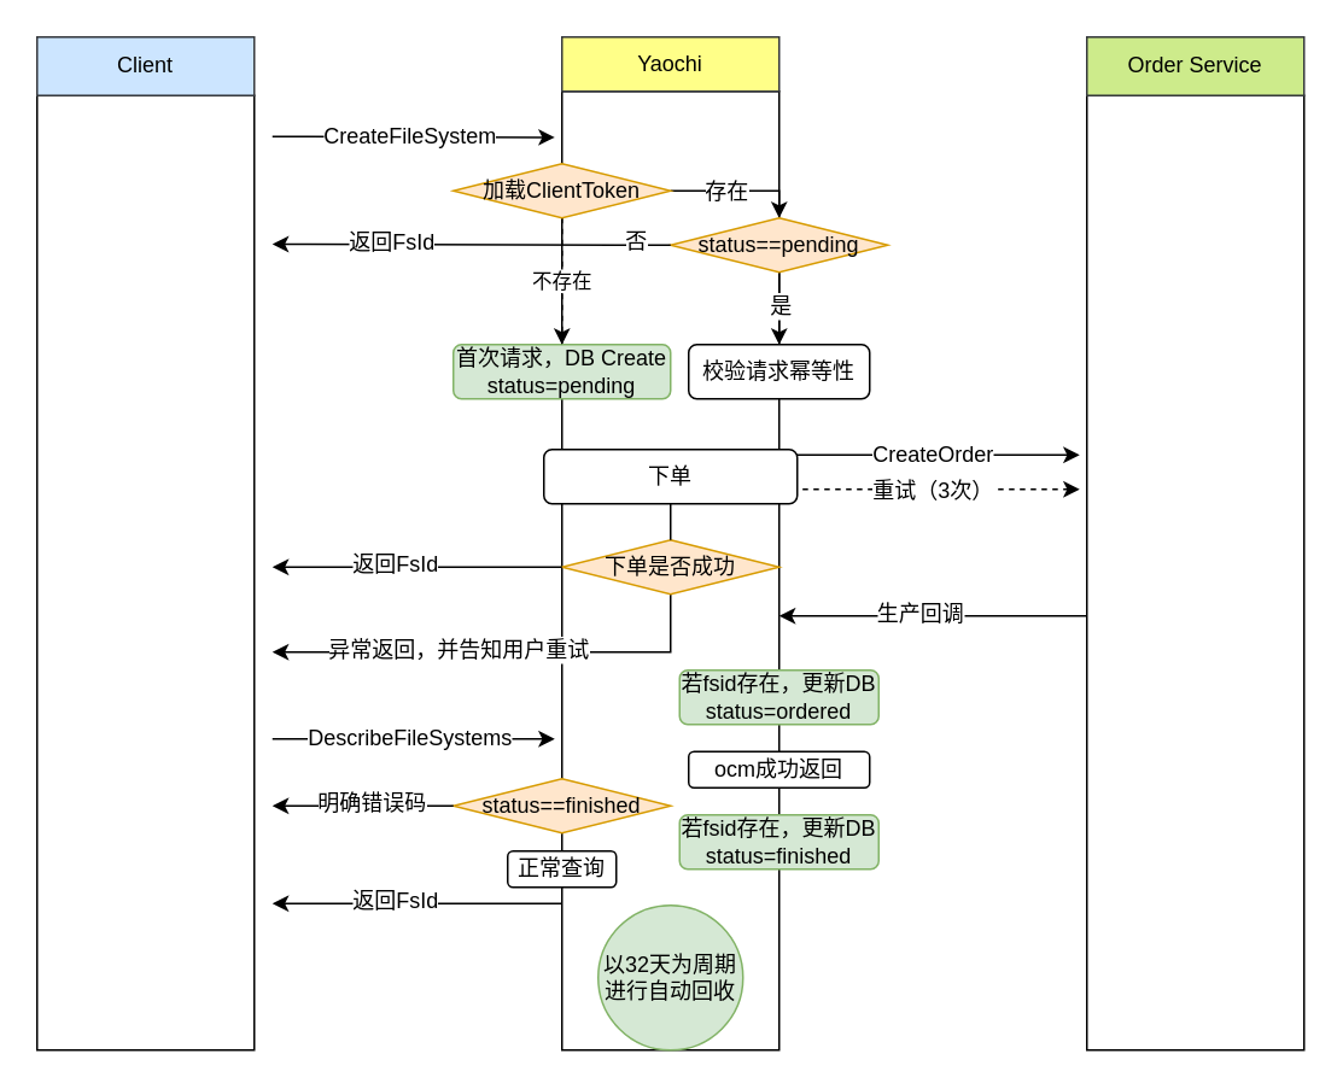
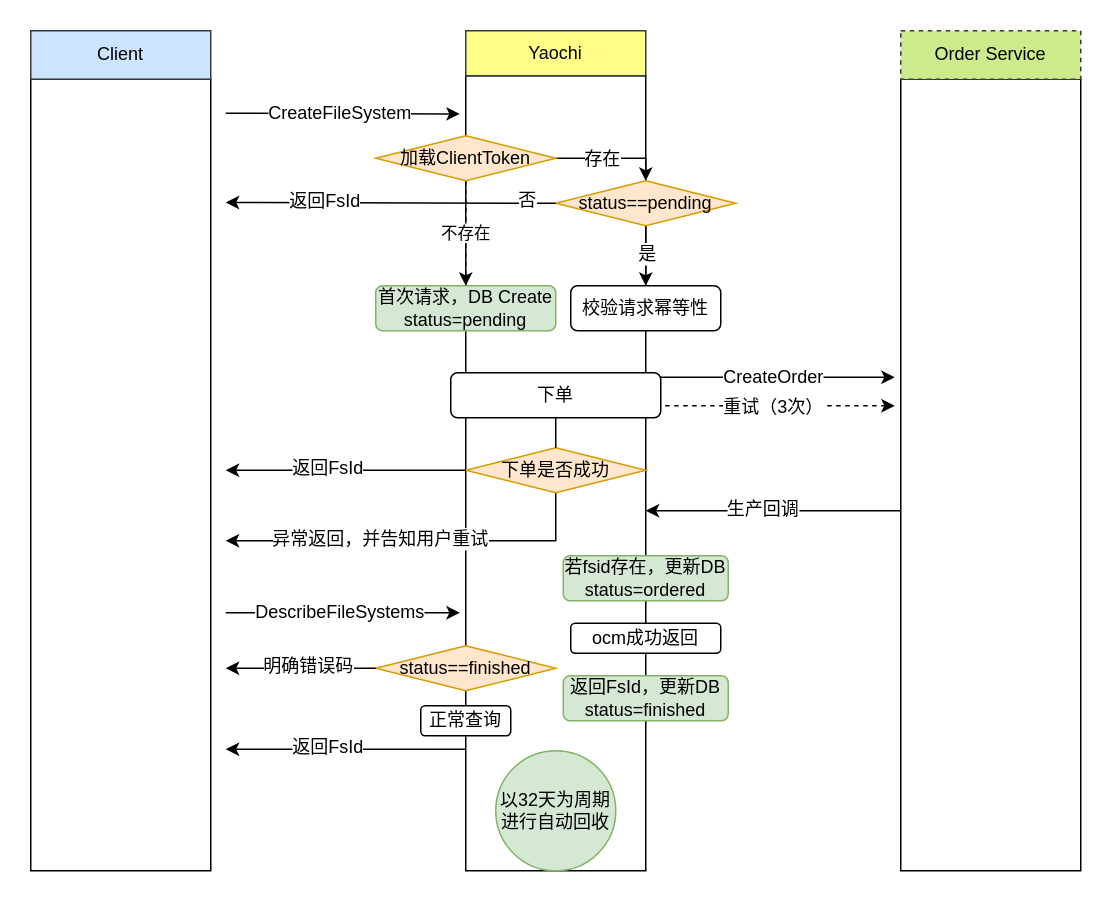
  <mxCell id="0" />
  <mxCell id="1" parent="0" />
  <mxCell id="2" value="" style="rounded=0;whiteSpace=wrap;html=1;" vertex="1" parent="1"><mxGeometry x="310" y="50" width="120" height="530" as="geometry" /></mxCell>
  <mxCell id="3" value="" style="endArrow=classic;html=1;" edge="1" parent="1"><mxGeometry width="50" height="50" relative="1" as="geometry"><mxPoint x="430.96" y="251" as="sourcePoint" /><mxPoint x="596" y="251" as="targetPoint" /></mxGeometry></mxCell>
  <mxCell id="4" value="CreateOrder" style="text;html=1;align=center;verticalAlign=middle;resizable=0;points=[];labelBackgroundColor=#ffffff;" vertex="1" connectable="0" parent="3"><mxGeometry x="-0.151" y="1" relative="1" as="geometry"><mxPoint x="14.01" as="offset" /></mxGeometry></mxCell>
  <mxCell id="5" value="" style="endArrow=classic;html=1;entryX=-0.033;entryY=0.048;entryDx=0;entryDy=0;entryPerimeter=0;" edge="1" parent="1" target="2"><mxGeometry width="50" height="50" relative="1" as="geometry"><mxPoint x="150" y="75" as="sourcePoint" /><mxPoint x="300" y="79" as="targetPoint" /></mxGeometry></mxCell>
  <mxCell id="6" value="CreateFileSystem" style="text;html=1;align=center;verticalAlign=middle;resizable=0;points=[];labelBackgroundColor=#ffffff;" vertex="1" connectable="0" parent="5"><mxGeometry x="-0.221" y="-1" relative="1" as="geometry"><mxPoint x="14.04" y="-1.61" as="offset" /></mxGeometry></mxCell>
  <mxCell id="7" value="" style="endArrow=classic;html=1;dashed=1;" edge="1" parent="1"><mxGeometry width="50" height="50" relative="1" as="geometry"><mxPoint x="430.96" y="270" as="sourcePoint" /><mxPoint x="596" y="270" as="targetPoint" /></mxGeometry></mxCell>
  <mxCell id="8" value="重试（3次）" style="text;html=1;align=center;verticalAlign=middle;resizable=0;points=[];labelBackgroundColor=#ffffff;" vertex="1" connectable="0" parent="7"><mxGeometry x="-0.106" relative="1" as="geometry"><mxPoint x="10" as="offset" /></mxGeometry></mxCell>
  <mxCell id="9" value="" style="endArrow=classic;html=1;" edge="1" parent="1"><mxGeometry width="50" height="50" relative="1" as="geometry"><mxPoint x="606" y="340" as="sourcePoint" /><mxPoint x="430" y="340" as="targetPoint" /></mxGeometry></mxCell>
  <mxCell id="10" value="生产回调" style="text;html=1;align=center;verticalAlign=middle;resizable=0;points=[];labelBackgroundColor=#ffffff;" vertex="1" connectable="0" parent="9"><mxGeometry x="-0.477" y="-2" relative="1" as="geometry"><mxPoint x="-52.06" as="offset" /></mxGeometry></mxCell>
  <mxCell id="11" value="&lt;span style=&quot;text-align: left&quot;&gt;首次请求，DB Create&lt;br&gt;status=pending&lt;br&gt;&lt;/span&gt;" style="rounded=1;whiteSpace=wrap;html=1;fillColor=#d5e8d4;strokeColor=#82b366;" vertex="1" parent="1"><mxGeometry x="250" y="190" width="120" height="30" as="geometry" /></mxCell>
  <mxCell id="12" value="&lt;span style=&quot;text-align: left&quot;&gt;若fsid存在，更新DB status=ordered&lt;/span&gt;" style="rounded=1;whiteSpace=wrap;html=1;fillColor=#d5e8d4;strokeColor=#82b366;" vertex="1" parent="1"><mxGeometry x="375" y="370" width="110" height="30" as="geometry" /></mxCell>
  <mxCell id="13" style="edgeStyle=orthogonalEdgeStyle;rounded=0;orthogonalLoop=1;jettySize=auto;html=1;exitX=1;exitY=0.5;exitDx=0;exitDy=0;" edge="1" parent="1" source="16" target="19"><mxGeometry relative="1" as="geometry"><Array as="points"><mxPoint x="430" y="105" /></Array></mxGeometry></mxCell>
  <mxCell id="14" value="存在" style="text;html=1;align=center;verticalAlign=middle;resizable=0;points=[];labelBackgroundColor=#ffffff;" vertex="1" connectable="0" parent="13"><mxGeometry x="-0.28" y="-2" relative="1" as="geometry"><mxPoint x="3" y="-2" as="offset" /></mxGeometry></mxCell>
  <mxCell id="15" value="不存在" style="edgeStyle=orthogonalEdgeStyle;rounded=0;orthogonalLoop=1;jettySize=auto;html=1;exitX=0.5;exitY=1;exitDx=0;exitDy=0;entryX=0.5;entryY=0;entryDx=0;entryDy=0;dashed=1;" edge="1" parent="1" source="16" target="11"><mxGeometry relative="1" as="geometry" /></mxCell>
  <mxCell id="16" value="&lt;span style=&quot;text-align: left ; white-space: normal&quot;&gt;加载ClientToken&lt;/span&gt;" style="rhombus;whiteSpace=wrap;html=1;fillColor=#ffe6cc;strokeColor=#d79b00;" vertex="1" parent="1"><mxGeometry x="250" y="90" width="120" height="30" as="geometry" /></mxCell>
  <mxCell id="17" style="edgeStyle=orthogonalEdgeStyle;rounded=0;orthogonalLoop=1;jettySize=auto;html=1;exitX=0.5;exitY=1;exitDx=0;exitDy=0;entryX=0.5;entryY=0;entryDx=0;entryDy=0;" edge="1" parent="1" source="19" target="29"><mxGeometry relative="1" as="geometry" /></mxCell>
  <mxCell id="18" value="是" style="text;html=1;align=center;verticalAlign=middle;resizable=0;points=[];labelBackgroundColor=#ffffff;" vertex="1" connectable="0" parent="17"><mxGeometry x="-0.1" relative="1" as="geometry"><mxPoint as="offset" /></mxGeometry></mxCell>
  <mxCell id="19" value="&lt;span style=&quot;text-align: left ; white-space: normal&quot;&gt;status==pending&lt;/span&gt;" style="rhombus;whiteSpace=wrap;html=1;fillColor=#ffe6cc;strokeColor=#d79b00;" vertex="1" parent="1"><mxGeometry x="370" y="120" width="120" height="30" as="geometry" /></mxCell>
  <mxCell id="20" value="" style="endArrow=classic;html=1;exitX=0;exitY=0.5;exitDx=0;exitDy=0;" edge="1" parent="1" source="19"><mxGeometry width="50" height="50" relative="1" as="geometry"><mxPoint x="300" y="134.5" as="sourcePoint" /><mxPoint x="150" y="134.5" as="targetPoint" /></mxGeometry></mxCell>
  <mxCell id="21" value="返回FsId" style="text;html=1;align=center;verticalAlign=middle;resizable=0;points=[];labelBackgroundColor=#ffffff;" vertex="1" connectable="0" parent="20"><mxGeometry x="-0.221" y="-1" relative="1" as="geometry"><mxPoint x="-69" y="-0.8" as="offset" /></mxGeometry></mxCell>
  <mxCell id="22" value="否" style="text;html=1;align=center;verticalAlign=middle;resizable=0;points=[];labelBackgroundColor=#ffffff;" vertex="1" connectable="0" parent="20"><mxGeometry x="-0.673" y="-2" relative="1" as="geometry"><mxPoint x="16" as="offset" /></mxGeometry></mxCell>
  <mxCell id="23" value="以32天为周期进行自动回收" style="ellipse;whiteSpace=wrap;html=1;aspect=fixed;fillColor=#d5e8d4;strokeColor=#82b366;" vertex="1" parent="1"><mxGeometry x="330" y="500" width="80" height="80" as="geometry" /></mxCell>
  <mxCell id="24" style="edgeStyle=orthogonalEdgeStyle;rounded=0;orthogonalLoop=1;jettySize=auto;html=1;exitX=0.5;exitY=1;exitDx=0;exitDy=0;" edge="1" parent="1" source="26"><mxGeometry relative="1" as="geometry"><mxPoint x="150" y="360" as="targetPoint" /><Array as="points"><mxPoint x="370" y="360" /><mxPoint x="150" y="360" /></Array></mxGeometry></mxCell>
  <mxCell id="25" value="异常返回，并告知用户重试" style="text;html=1;align=center;verticalAlign=middle;resizable=0;points=[];labelBackgroundColor=#ffffff;" vertex="1" connectable="0" parent="24"><mxGeometry x="0.592" y="-2" relative="1" as="geometry"><mxPoint x="51" as="offset" /></mxGeometry></mxCell>
  <mxCell id="26" value="&lt;span style=&quot;text-align: left ; white-space: normal&quot;&gt;下单是否成功&lt;/span&gt;" style="rhombus;whiteSpace=wrap;html=1;fillColor=#ffe6cc;strokeColor=#d79b00;" vertex="1" parent="1"><mxGeometry x="310" y="298" width="120" height="30" as="geometry" /></mxCell>
  <mxCell id="27" value="" style="endArrow=classic;html=1;exitX=0;exitY=0.5;exitDx=0;exitDy=0;" edge="1" parent="1" source="26"><mxGeometry width="50" height="50" relative="1" as="geometry"><mxPoint x="-110" y="318" as="sourcePoint" /><mxPoint x="150" y="313" as="targetPoint" /></mxGeometry></mxCell>
  <mxCell id="28" value="返回FsId" style="text;html=1;align=center;verticalAlign=middle;resizable=0;points=[];labelBackgroundColor=#ffffff;" vertex="1" connectable="0" parent="27"><mxGeometry x="0.409" y="-1" relative="1" as="geometry"><mxPoint x="20" y="-1" as="offset" /></mxGeometry></mxCell>
  <mxCell id="29" value="&lt;span style=&quot;text-align: left&quot;&gt;校验请求幂等性&lt;br&gt;&lt;/span&gt;" style="rounded=1;whiteSpace=wrap;html=1;" vertex="1" parent="1"><mxGeometry x="380" y="190" width="100" height="30" as="geometry" /></mxCell>
  <mxCell id="30" style="edgeStyle=orthogonalEdgeStyle;rounded=0;orthogonalLoop=1;jettySize=auto;html=1;exitX=0.5;exitY=1;exitDx=0;exitDy=0;endArrow=none;" edge="1" parent="1" source="31" target="26"><mxGeometry relative="1" as="geometry" /></mxCell>
  <mxCell id="31" value="&lt;span style=&quot;text-align: left&quot;&gt;下单&lt;br&gt;&lt;/span&gt;" style="rounded=1;whiteSpace=wrap;html=1;" vertex="1" parent="1"><mxGeometry x="300" y="248" width="140" height="30" as="geometry" /></mxCell>
  <mxCell id="32" value="&lt;span style=&quot;text-align: left ; white-space: nowrap&quot;&gt;Yaochi&lt;/span&gt;" style="rounded=0;whiteSpace=wrap;html=1;fillColor=#ffff88;strokeColor=#36393d;" vertex="1" parent="1"><mxGeometry x="310" y="20" width="120" height="30" as="geometry" /></mxCell>
  <mxCell id="33" value="" style="group" vertex="1" connectable="0" parent="1"><mxGeometry x="600" y="20" width="120" height="560" as="geometry" /></mxCell>
  <mxCell id="34" value="" style="rounded=0;whiteSpace=wrap;html=1;" vertex="1" parent="33"><mxGeometry y="32.308" width="120" height="527.692" as="geometry" /></mxCell>
- <mxCell id="35" value="&lt;span style=&quot;text-align: left ; white-space: nowrap&quot;&gt;Order Service&lt;/span&gt;" style="rounded=0;whiteSpace=wrap;html=1;fillColor=#cdeb8b;strokeColor=#36393d;" vertex="1" parent="33"><mxGeometry width="120" height="32.308" as="geometry" /></mxCell>
+ <mxCell id="35" value="&lt;span style=&quot;text-align: left ; white-space: nowrap&quot;&gt;Order Service&lt;/span&gt;" style="rounded=0;whiteSpace=wrap;html=1;fillColor=#cdeb8b;strokeColor=#36393d;dashed=1;" vertex="1" parent="33"><mxGeometry width="120" height="32.308" as="geometry" /></mxCell>
  <mxCell id="36" value="" style="group" vertex="1" connectable="0" parent="1"><mxGeometry x="20" y="20" width="120" height="560" as="geometry" /></mxCell>
  <mxCell id="37" value="" style="rounded=0;whiteSpace=wrap;html=1;" vertex="1" parent="36"><mxGeometry y="32.308" width="120" height="527.692" as="geometry" /></mxCell>
  <mxCell id="38" value="&lt;span style=&quot;white-space: normal&quot;&gt;Client&lt;/span&gt;" style="rounded=0;whiteSpace=wrap;html=1;fillColor=#cce5ff;strokeColor=#36393d;" vertex="1" parent="36"><mxGeometry width="120" height="32.308" as="geometry" /></mxCell>
- <mxCell id="39" value="&lt;span style=&quot;text-align: left&quot;&gt;若fsid存在，更新DB status=finished&lt;/span&gt;" style="rounded=1;whiteSpace=wrap;html=1;fillColor=#d5e8d4;strokeColor=#82b366;" vertex="1" parent="1"><mxGeometry x="375" y="450" width="110" height="30" as="geometry" /></mxCell>
+ <mxCell id="39" value="&lt;span style=&quot;text-align: left&quot;&gt;返回FsId，更新DB status=finished&lt;/span&gt;" style="rounded=1;whiteSpace=wrap;html=1;fillColor=#d5e8d4;strokeColor=#82b366;" vertex="1" parent="1"><mxGeometry x="375" y="450" width="110" height="30" as="geometry" /></mxCell>
  <mxCell id="40" value="&lt;span style=&quot;text-align: left&quot;&gt;ocm成功返回&lt;br&gt;&lt;/span&gt;" style="rounded=1;whiteSpace=wrap;html=1;" vertex="1" parent="1"><mxGeometry x="380" y="415" width="100" height="20" as="geometry" /></mxCell>
  <mxCell id="41" value="" style="endArrow=classic;html=1;exitX=1.025;exitY=0.05;exitDx=0;exitDy=0;exitPerimeter=0;entryX=-0.033;entryY=0.048;entryDx=0;entryDy=0;entryPerimeter=0;" edge="1" parent="1"><mxGeometry width="50" height="50" relative="1" as="geometry"><mxPoint x="150" y="408" as="sourcePoint" /><mxPoint x="306.04" y="408" as="targetPoint" /></mxGeometry></mxCell>
  <mxCell id="42" value="DescribeFileSystems" style="text;html=1;align=center;verticalAlign=middle;resizable=0;points=[];labelBackgroundColor=#ffffff;" vertex="1" connectable="0" parent="41"><mxGeometry x="-0.221" y="-1" relative="1" as="geometry"><mxPoint x="14.04" y="-1.61" as="offset" /></mxGeometry></mxCell>
  <mxCell id="43" value="&lt;span style=&quot;text-align: left ; white-space: normal&quot;&gt;status==finished&lt;/span&gt;" style="rhombus;whiteSpace=wrap;html=1;fillColor=#ffe6cc;strokeColor=#d79b00;" vertex="1" parent="1"><mxGeometry x="250" y="430" width="120" height="30" as="geometry" /></mxCell>
  <mxCell id="44" value="" style="endArrow=classic;html=1;exitX=0;exitY=0.5;exitDx=0;exitDy=0;" edge="1" parent="1" source="43"><mxGeometry width="50" height="50" relative="1" as="geometry"><mxPoint x="170" y="550" as="sourcePoint" /><mxPoint x="150" y="445" as="targetPoint" /></mxGeometry></mxCell>
  <mxCell id="45" value="明确错误码" style="text;html=1;align=center;verticalAlign=middle;resizable=0;points=[];labelBackgroundColor=#ffffff;" vertex="1" connectable="0" parent="44"><mxGeometry x="0.28" y="-1" relative="1" as="geometry"><mxPoint x="18" y="-1" as="offset" /></mxGeometry></mxCell>
  <mxCell id="46" value="&lt;span style=&quot;text-align: left&quot;&gt;正常查询&lt;br&gt;&lt;/span&gt;" style="rounded=1;whiteSpace=wrap;html=1;" vertex="1" parent="1"><mxGeometry x="280" y="470" width="60" height="20" as="geometry" /></mxCell>
  <mxCell id="47" value="" style="endArrow=classic;html=1;exitX=0;exitY=0.5;exitDx=0;exitDy=0;" edge="1" parent="1"><mxGeometry width="50" height="50" relative="1" as="geometry"><mxPoint x="310" y="499" as="sourcePoint" /><mxPoint x="150" y="499" as="targetPoint" /></mxGeometry></mxCell>
  <mxCell id="48" value="返回FsId" style="text;html=1;align=center;verticalAlign=middle;resizable=0;points=[];labelBackgroundColor=#ffffff;" vertex="1" connectable="0" parent="47"><mxGeometry x="0.409" y="-1" relative="1" as="geometry"><mxPoint x="20" y="-1" as="offset" /></mxGeometry></mxCell>
